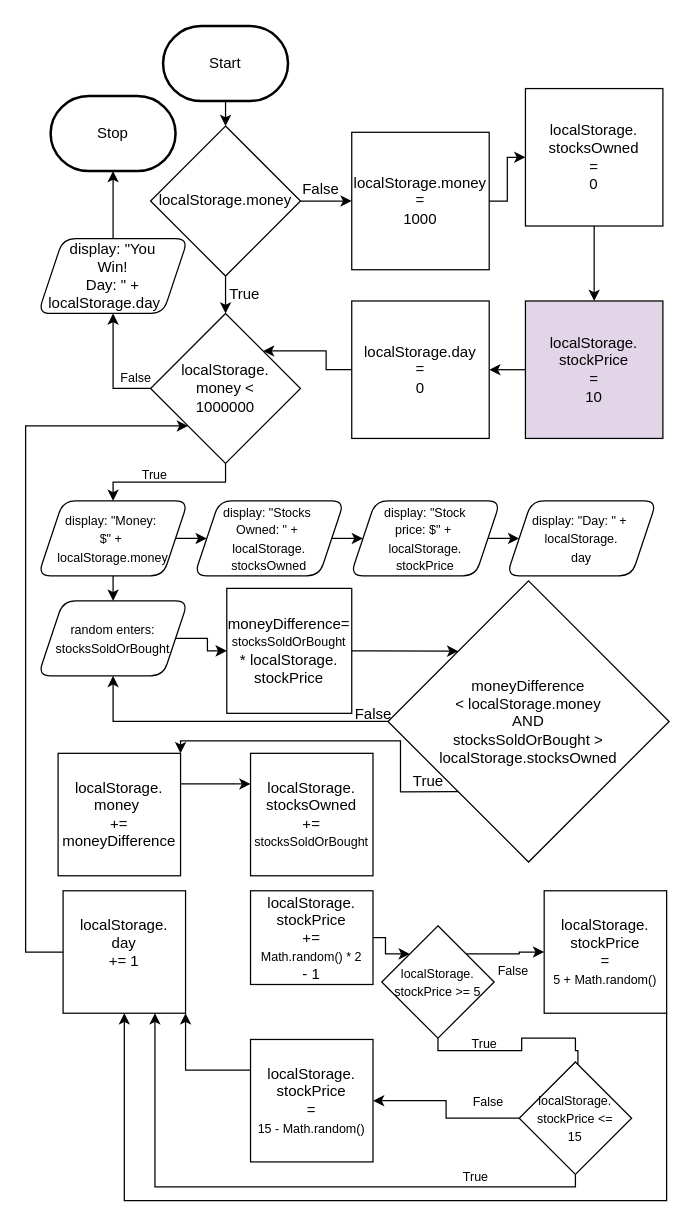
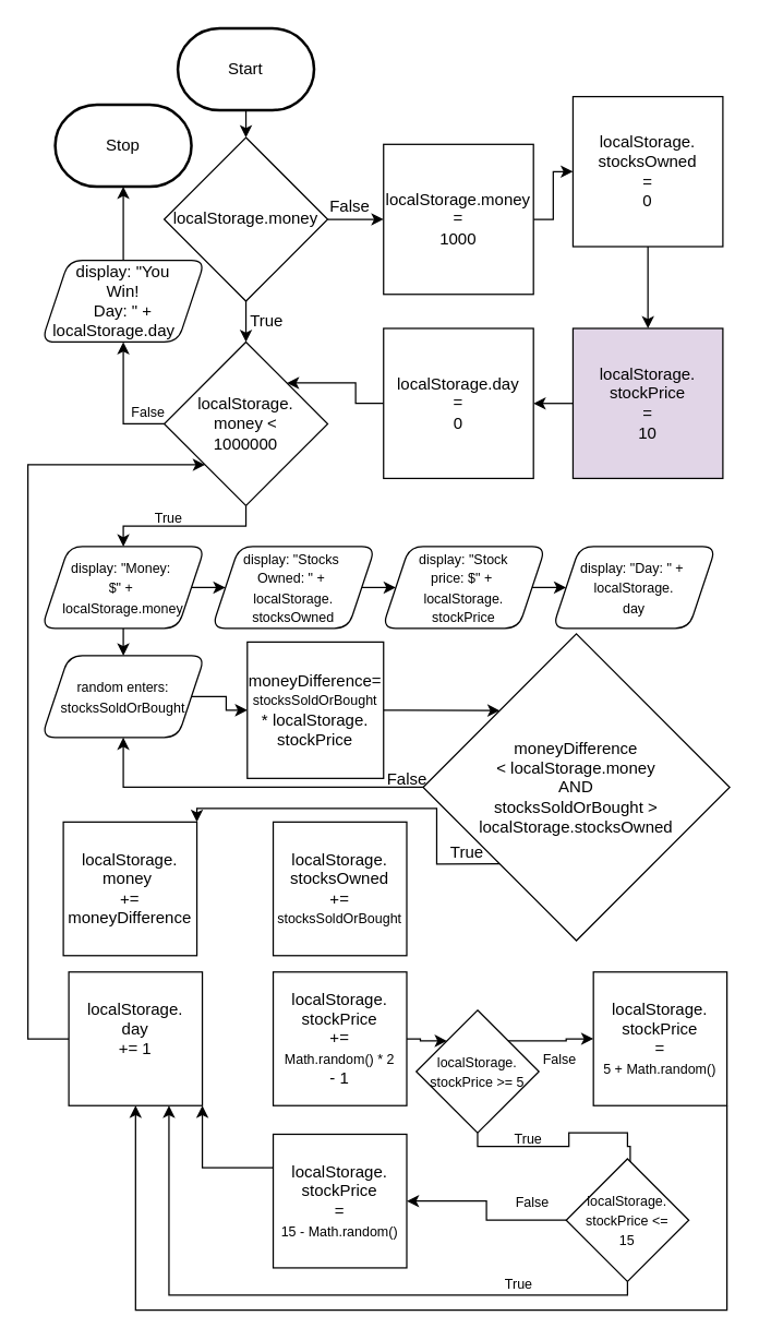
  <mxCell id="0" />
  <mxCell id="1" parent="0" />
  <mxCell id="2" style="edgeStyle=orthogonalEdgeStyle;rounded=0;html=1;exitX=0.5;exitY=1;exitDx=0;exitDy=0;exitPerimeter=0;entryX=0.5;entryY=0;entryDx=0;entryDy=0;" edge="1" parent="1" source="3" target="7"><mxGeometry relative="1" as="geometry" /></mxCell>
  <mxCell id="3" value="Start" style="strokeWidth=2;html=1;shape=mxgraph.flowchart.terminator;whiteSpace=wrap;" parent="1" vertex="1"><mxGeometry x="130" y="20" width="100" height="60" as="geometry" /></mxCell>
  <mxCell id="4" value="Stop" style="strokeWidth=2;html=1;shape=mxgraph.flowchart.terminator;whiteSpace=wrap;" parent="1" vertex="1"><mxGeometry x="40" y="76" width="100" height="60" as="geometry" /></mxCell>
  <mxCell id="5" style="edgeStyle=orthogonalEdgeStyle;rounded=0;html=1;exitX=1;exitY=0.5;exitDx=0;exitDy=0;entryX=0;entryY=0.5;entryDx=0;entryDy=0;" edge="1" parent="1" source="7" target="9"><mxGeometry relative="1" as="geometry" /></mxCell>
  <mxCell id="6" style="edgeStyle=orthogonalEdgeStyle;rounded=0;html=1;exitX=0.5;exitY=1;exitDx=0;exitDy=0;entryX=0.5;entryY=0;entryDx=0;entryDy=0;" edge="1" parent="1" source="7" target="20"><mxGeometry relative="1" as="geometry" /></mxCell>
  <mxCell id="7" value="localStorage.money&lt;br&gt;" style="rhombus;whiteSpace=wrap;html=1;" vertex="1" parent="1"><mxGeometry x="120" y="100" width="120" height="120" as="geometry" /></mxCell>
  <mxCell id="8" style="edgeStyle=orthogonalEdgeStyle;rounded=0;html=1;exitX=1;exitY=0.5;exitDx=0;exitDy=0;entryX=0;entryY=0.5;entryDx=0;entryDy=0;" edge="1" parent="1" source="9" target="13"><mxGeometry relative="1" as="geometry"><mxPoint x="440" y="160.444" as="targetPoint" /></mxGeometry></mxCell>
  <mxCell id="9" value="localStorage.money&lt;br&gt;=&lt;br&gt;1000" style="whiteSpace=wrap;html=1;aspect=fixed;" vertex="1" parent="1"><mxGeometry x="281" y="105" width="110" height="110" as="geometry" /></mxCell>
  <mxCell id="10" value="False" style="text;html=1;align=center;verticalAlign=middle;resizable=0;points=[];autosize=1;strokeColor=none;fillColor=none;" vertex="1" parent="1"><mxGeometry x="231" y="136" width="50" height="30" as="geometry" /></mxCell>
  <mxCell id="11" value="True" style="text;html=1;align=center;verticalAlign=middle;resizable=0;points=[];autosize=1;strokeColor=none;fillColor=none;" vertex="1" parent="1"><mxGeometry x="170" y="220" width="50" height="30" as="geometry" /></mxCell>
  <mxCell id="12" style="edgeStyle=orthogonalEdgeStyle;rounded=0;html=1;exitX=0.5;exitY=1;exitDx=0;exitDy=0;entryX=0.5;entryY=0;entryDx=0;entryDy=0;" edge="1" parent="1" source="13" target="15"><mxGeometry relative="1" as="geometry" /></mxCell>
  <mxCell id="13" value="localStorage.&lt;br&gt;stocksOwned&lt;br&gt;=&lt;br&gt;0" style="whiteSpace=wrap;html=1;aspect=fixed;" vertex="1" parent="1"><mxGeometry x="420" y="70" width="110" height="110" as="geometry" /></mxCell>
  <mxCell id="14" style="edgeStyle=orthogonalEdgeStyle;rounded=0;html=1;exitX=0;exitY=0.5;exitDx=0;exitDy=0;entryX=1;entryY=0.5;entryDx=0;entryDy=0;" edge="1" parent="1" source="15" target="17"><mxGeometry relative="1" as="geometry" /></mxCell>
  <mxCell id="15" value="localStorage.&lt;br&gt;stockPrice&lt;br&gt;=&lt;br&gt;10" style="whiteSpace=wrap;html=1;aspect=fixed;fillColor=#e1d5e7;" vertex="1" parent="1"><mxGeometry x="420" y="240" width="110" height="110" as="geometry" /></mxCell>
  <mxCell id="16" style="edgeStyle=orthogonalEdgeStyle;rounded=0;html=1;exitX=0;exitY=0.5;exitDx=0;exitDy=0;entryX=1;entryY=0;entryDx=0;entryDy=0;" edge="1" parent="1" source="17" target="20"><mxGeometry relative="1" as="geometry" /></mxCell>
  <mxCell id="17" value="localStorage.day&lt;br&gt;=&lt;br&gt;0" style="whiteSpace=wrap;html=1;aspect=fixed;" vertex="1" parent="1"><mxGeometry x="281" y="240" width="110" height="110" as="geometry" /></mxCell>
  <mxCell id="18" style="edgeStyle=orthogonalEdgeStyle;rounded=0;html=1;exitX=0;exitY=0.5;exitDx=0;exitDy=0;entryX=0.5;entryY=1;entryDx=0;entryDy=0;" edge="1" parent="1" source="20" target="22"><mxGeometry relative="1" as="geometry"><mxPoint x="90" y="310.444" as="targetPoint" /></mxGeometry></mxCell>
  <mxCell id="19" style="edgeStyle=orthogonalEdgeStyle;rounded=0;html=1;exitX=0.5;exitY=1;exitDx=0;exitDy=0;entryX=0.5;entryY=0;entryDx=0;entryDy=0;fontSize=10;" edge="1" parent="1" source="20" target="25"><mxGeometry relative="1" as="geometry" /></mxCell>
  <mxCell id="20" value="localStorage.&lt;br&gt;money &amp;lt;&lt;br&gt;1000000" style="rhombus;whiteSpace=wrap;html=1;" vertex="1" parent="1"><mxGeometry x="120" y="250" width="120" height="120" as="geometry" /></mxCell>
  <mxCell id="21" style="edgeStyle=orthogonalEdgeStyle;rounded=0;html=1;exitX=0.5;exitY=0;exitDx=0;exitDy=0;entryX=0.5;entryY=1;entryDx=0;entryDy=0;entryPerimeter=0;" edge="1" parent="1" source="22" target="4"><mxGeometry relative="1" as="geometry" /></mxCell>
  <mxCell id="22" value="display: &quot;You &lt;br&gt;Win!&lt;br&gt;Day: &quot; + &lt;br&gt;localStorage.day&amp;nbsp; &amp;nbsp;&amp;nbsp;" style="shape=parallelogram;perimeter=parallelogramPerimeter;whiteSpace=wrap;html=1;fixedSize=1;rounded=1;" vertex="1" parent="1"><mxGeometry x="30" y="190" width="120" height="60" as="geometry" /></mxCell>
  <mxCell id="23" style="edgeStyle=orthogonalEdgeStyle;rounded=0;html=1;exitX=1;exitY=0.5;exitDx=0;exitDy=0;entryX=0;entryY=0.5;entryDx=0;entryDy=0;fontSize=10;" edge="1" parent="1" source="25" target="27"><mxGeometry relative="1" as="geometry" /></mxCell>
  <mxCell id="24" style="edgeStyle=orthogonalEdgeStyle;rounded=0;html=1;exitX=0.5;exitY=1;exitDx=0;exitDy=0;entryX=0.5;entryY=0;entryDx=0;entryDy=0;fontSize=10;" edge="1" parent="1" source="25" target="32"><mxGeometry relative="1" as="geometry" /></mxCell>
  <mxCell id="25" value="&lt;font style=&quot;font-size: 10px;&quot;&gt;display: &quot;Money:&amp;nbsp;&lt;br&gt;$&quot; +&amp;nbsp;&lt;br&gt;localStorage.money&lt;/font&gt;" style="shape=parallelogram;perimeter=parallelogramPerimeter;whiteSpace=wrap;html=1;fixedSize=1;rounded=1;" vertex="1" parent="1"><mxGeometry x="30" y="400" width="120" height="60" as="geometry" /></mxCell>
  <mxCell id="26" style="edgeStyle=orthogonalEdgeStyle;rounded=0;html=1;exitX=1;exitY=0.5;exitDx=0;exitDy=0;entryX=0;entryY=0.5;entryDx=0;entryDy=0;fontSize=10;" edge="1" parent="1" source="27" target="29"><mxGeometry relative="1" as="geometry"><Array as="points"><mxPoint x="290" y="430" /><mxPoint x="290" y="430" /></Array></mxGeometry></mxCell>
  <mxCell id="27" value="&lt;font style=&quot;font-size: 10px;&quot;&gt;display: &quot;Stocks&amp;nbsp;&lt;br&gt;Owned: &quot; +&amp;nbsp;&lt;br&gt;localStorage.&lt;br&gt;stocksOwned&lt;br&gt;&lt;/font&gt;" style="shape=parallelogram;perimeter=parallelogramPerimeter;whiteSpace=wrap;html=1;fixedSize=1;rounded=1;" vertex="1" parent="1"><mxGeometry x="155" y="400" width="120" height="60" as="geometry" /></mxCell>
  <mxCell id="28" style="edgeStyle=orthogonalEdgeStyle;rounded=0;html=1;exitX=1;exitY=0.5;exitDx=0;exitDy=0;entryX=0;entryY=0.5;entryDx=0;entryDy=0;fontSize=10;" edge="1" parent="1" source="29" target="30"><mxGeometry relative="1" as="geometry"><Array as="points"><mxPoint x="410" y="430" /><mxPoint x="410" y="430" /></Array></mxGeometry></mxCell>
  <mxCell id="29" value="&lt;font style=&quot;&quot;&gt;&lt;span style=&quot;font-size: 10px;&quot;&gt;display: &quot;Stock &lt;br&gt;price: $&quot; +&amp;nbsp;&lt;/span&gt;&lt;br&gt;&lt;span style=&quot;font-size: 10px;&quot;&gt;localStorage.&lt;/span&gt;&lt;br&gt;&lt;span style=&quot;font-size: 10px;&quot;&gt;stockPrice&lt;/span&gt;&lt;br&gt;&lt;/font&gt;" style="shape=parallelogram;perimeter=parallelogramPerimeter;whiteSpace=wrap;html=1;fixedSize=1;rounded=1;" vertex="1" parent="1"><mxGeometry x="280" y="400" width="120" height="60" as="geometry" /></mxCell>
  <mxCell id="30" value="&lt;font style=&quot;&quot;&gt;&lt;span style=&quot;font-size: 10px;&quot;&gt;display: &quot;Day: &quot; +&amp;nbsp;&lt;/span&gt;&lt;br&gt;&lt;span style=&quot;font-size: 10px;&quot;&gt;localStorage.&lt;/span&gt;&lt;br&gt;&lt;span style=&quot;font-size: 10px;&quot;&gt;day&lt;/span&gt;&lt;br&gt;&lt;/font&gt;" style="shape=parallelogram;perimeter=parallelogramPerimeter;whiteSpace=wrap;html=1;fixedSize=1;rounded=1;" vertex="1" parent="1"><mxGeometry x="405" y="400" width="120" height="60" as="geometry" /></mxCell>
  <mxCell id="31" style="edgeStyle=orthogonalEdgeStyle;html=1;exitX=1;exitY=0.5;exitDx=0;exitDy=0;entryX=0;entryY=0.5;entryDx=0;entryDy=0;rounded=0;" edge="1" parent="1" source="32" target="34"><mxGeometry relative="1" as="geometry" /></mxCell>
  <mxCell id="32" value="&lt;font style=&quot;&quot;&gt;&lt;span style=&quot;font-size: 10px;&quot;&gt;random enters: &lt;br&gt;stocksSoldOrBought&lt;/span&gt;&lt;br&gt;&lt;/font&gt;" style="shape=parallelogram;perimeter=parallelogramPerimeter;whiteSpace=wrap;html=1;fixedSize=1;rounded=1;" vertex="1" parent="1"><mxGeometry x="30" y="480" width="120" height="60" as="geometry" /></mxCell>
  <mxCell id="33" style="edgeStyle=orthogonalEdgeStyle;rounded=0;html=1;exitX=1;exitY=0.5;exitDx=0;exitDy=0;entryX=0;entryY=0;entryDx=0;entryDy=0;fontSize=12;" edge="1" parent="1" source="34" target="37"><mxGeometry relative="1" as="geometry" /></mxCell>
  <mxCell id="34" value="moneyDifference=&lt;br&gt;&lt;span style=&quot;font-size: 10px;&quot;&gt;stocksSoldOrBought&lt;/span&gt;&lt;br style=&quot;&quot;&gt;&lt;font style=&quot;font-size: 12px;&quot;&gt;* localStorage.&lt;br&gt;stockPrice&lt;br&gt;&lt;/font&gt;" style="whiteSpace=wrap;html=1;aspect=fixed;" vertex="1" parent="1"><mxGeometry x="181" y="470" width="100" height="100" as="geometry" /></mxCell>
  <mxCell id="35" style="edgeStyle=orthogonalEdgeStyle;rounded=0;html=1;exitX=0;exitY=0.5;exitDx=0;exitDy=0;entryX=0.5;entryY=1;entryDx=0;entryDy=0;fontSize=12;" edge="1" parent="1" source="37" target="32"><mxGeometry relative="1" as="geometry" /></mxCell>
  <mxCell id="36" style="edgeStyle=orthogonalEdgeStyle;rounded=0;html=1;exitX=0;exitY=1;exitDx=0;exitDy=0;entryX=1;entryY=0;entryDx=0;entryDy=0;fontSize=12;" edge="1" parent="1" source="37" target="40"><mxGeometry relative="1" as="geometry"><Array as="points"><mxPoint x="320" y="633" /><mxPoint x="320" y="592" /><mxPoint x="144" y="592" /></Array></mxGeometry></mxCell>
  <mxCell id="37" value="moneyDifference&lt;br&gt;&amp;lt; localStorage.money&lt;br&gt;AND&lt;br&gt;stocksSoldOrBought &amp;gt;&lt;br&gt;localStorage.stocksOwned" style="rhombus;whiteSpace=wrap;html=1;fontSize=12;" vertex="1" parent="1"><mxGeometry x="310" y="464" width="225" height="225" as="geometry" /></mxCell>
  <mxCell id="38" value="False" style="text;html=1;align=center;verticalAlign=middle;resizable=0;points=[];autosize=1;strokeColor=none;fillColor=none;fontSize=12;" vertex="1" parent="1"><mxGeometry x="273" y="556" width="50" height="30" as="geometry" /></mxCell>
- <mxCell id="39" style="edgeStyle=orthogonalEdgeStyle;rounded=0;html=1;exitX=1;exitY=0.25;exitDx=0;exitDy=0;entryX=0;entryY=0.25;entryDx=0;entryDy=0;fontSize=12;" edge="1" parent="1" source="40" target="42"><mxGeometry relative="1" as="geometry" /></mxCell>
  <mxCell id="40" value="&lt;font style=&quot;font-size: 12px;&quot;&gt;localStorage.&lt;br&gt;money&amp;nbsp;&lt;br&gt;+=&lt;br&gt;moneyDifference&lt;br&gt;&lt;/font&gt;" style="whiteSpace=wrap;html=1;aspect=fixed;" vertex="1" parent="1"><mxGeometry x="46" y="602" width="98" height="98" as="geometry" /></mxCell>
  <mxCell id="41" value="True" style="text;html=1;align=center;verticalAlign=middle;resizable=0;points=[];autosize=1;strokeColor=none;fillColor=none;fontSize=12;" vertex="1" parent="1"><mxGeometry x="317" y="610" width="50" height="30" as="geometry" /></mxCell>
  <mxCell id="42" value="&lt;font style=&quot;font-size: 12px;&quot;&gt;localStorage.&lt;br&gt;stocksOwned&lt;br&gt;+=&lt;br&gt;&lt;span style=&quot;font-size: 10px;&quot;&gt;stocksSoldOrBought&lt;/span&gt;&lt;br&gt;&lt;/font&gt;" style="whiteSpace=wrap;html=1;aspect=fixed;" vertex="1" parent="1"><mxGeometry x="200" y="602" width="98" height="98" as="geometry" /></mxCell>
  <mxCell id="43" style="edgeStyle=orthogonalEdgeStyle;rounded=0;html=1;exitX=1;exitY=0.5;exitDx=0;exitDy=0;entryX=0;entryY=0;entryDx=0;entryDy=0;fontSize=10;" edge="1" parent="1" source="44" target="49"><mxGeometry relative="1" as="geometry" /></mxCell>
- <mxCell id="44" value="&lt;font style=&quot;&quot;&gt;localStorage.&lt;br&gt;stockPrice&lt;br&gt;+=&lt;br&gt;&lt;span style=&quot;font-size: 10px;&quot;&gt;Math.random() * 2&lt;br&gt;&lt;/span&gt;- 1&lt;br&gt;&lt;/font&gt;" style="whiteSpace=wrap;html=1;aspect=fixed;" vertex="1" parent="1"><mxGeometry x="200" y="712" width="98" height="75" as="geometry" /></mxCell>
+ <mxCell id="44" value="&lt;font style=&quot;&quot;&gt;localStorage.&lt;br&gt;stockPrice&lt;br&gt;+=&lt;br&gt;&lt;span style=&quot;font-size: 10px;&quot;&gt;Math.random() * 2&lt;br&gt;&lt;/span&gt;- 1&lt;br&gt;&lt;/font&gt;" style="whiteSpace=wrap;html=1;aspect=fixed;" vertex="1" parent="1"><mxGeometry x="200" y="712" width="98" height="98" as="geometry" /></mxCell>
  <mxCell id="45" style="edgeStyle=orthogonalEdgeStyle;rounded=0;html=1;exitX=0;exitY=0.5;exitDx=0;exitDy=0;fontSize=10;entryX=0;entryY=1;entryDx=0;entryDy=0;" edge="1" parent="1" source="46" target="20"><mxGeometry relative="1" as="geometry"><mxPoint x="20" y="330" as="targetPoint" /><Array as="points"><mxPoint x="20" y="761" /><mxPoint x="20" y="340" /></Array></mxGeometry></mxCell>
  <mxCell id="46" value="&lt;font style=&quot;&quot;&gt;localStorage.&lt;br&gt;day&lt;br&gt;+= 1&lt;br&gt;&lt;br&gt;&lt;/font&gt;" style="whiteSpace=wrap;html=1;aspect=fixed;" vertex="1" parent="1"><mxGeometry x="50" y="712" width="98" height="98" as="geometry" /></mxCell>
  <mxCell id="47" style="edgeStyle=orthogonalEdgeStyle;rounded=0;html=1;exitX=0.5;exitY=1;exitDx=0;exitDy=0;entryX=0;entryY=0;entryDx=0;entryDy=0;fontSize=10;" edge="1" parent="1" source="49" target="57"><mxGeometry relative="1" as="geometry"><Array as="points"><mxPoint x="350" y="840" /><mxPoint x="417" y="840" /><mxPoint x="417" y="830" /><mxPoint x="460" y="830" /><mxPoint x="460" y="840" /><mxPoint x="462" y="840" /></Array></mxGeometry></mxCell>
  <mxCell id="48" style="edgeStyle=orthogonalEdgeStyle;rounded=0;html=1;exitX=1;exitY=0;exitDx=0;exitDy=0;fontSize=10;" edge="1" parent="1" source="49" target="51"><mxGeometry relative="1" as="geometry" /></mxCell>
  <mxCell id="49" value="&lt;font style=&quot;font-size: 10px;&quot;&gt;localStorage.&lt;br&gt;stockPrice &amp;gt;= 5&lt;/font&gt;" style="rhombus;whiteSpace=wrap;html=1;fontSize=12;" vertex="1" parent="1"><mxGeometry x="305" y="740" width="90" height="90" as="geometry" /></mxCell>
  <mxCell id="50" style="edgeStyle=orthogonalEdgeStyle;rounded=0;html=1;exitX=1;exitY=1;exitDx=0;exitDy=0;fontSize=10;entryX=0.5;entryY=1;entryDx=0;entryDy=0;" edge="1" parent="1" source="51" target="46"><mxGeometry relative="1" as="geometry"><mxPoint x="530" y="970" as="targetPoint" /><Array as="points"><mxPoint x="533" y="960" /><mxPoint x="99" y="960" /></Array></mxGeometry></mxCell>
  <mxCell id="51" value="&lt;font style=&quot;&quot;&gt;localStorage.&lt;br&gt;stockPrice&lt;br&gt;=&lt;br&gt;&lt;span style=&quot;font-size: 10px;&quot;&gt;5 + Math.random()&lt;/span&gt;&lt;br&gt;&lt;/font&gt;" style="whiteSpace=wrap;html=1;aspect=fixed;" vertex="1" parent="1"><mxGeometry x="435" y="712" width="98" height="98" as="geometry" /></mxCell>
  <mxCell id="52" value="True" style="text;html=1;align=center;verticalAlign=middle;resizable=0;points=[];autosize=1;strokeColor=none;fillColor=none;fontSize=10;" vertex="1" parent="1"><mxGeometry x="367" y="819" width="40" height="30" as="geometry" /></mxCell>
  <mxCell id="53" value="False" style="text;html=1;align=center;verticalAlign=middle;resizable=0;points=[];autosize=1;strokeColor=none;fillColor=none;fontSize=10;" vertex="1" parent="1"><mxGeometry x="385" y="761" width="50" height="30" as="geometry" /></mxCell>
  <mxCell id="54" style="edgeStyle=orthogonalEdgeStyle;rounded=0;html=1;exitX=0;exitY=0.5;exitDx=0;exitDy=0;entryX=1;entryY=0.5;entryDx=0;entryDy=0;fontSize=10;" edge="1" parent="1" source="57" target="59"><mxGeometry relative="1" as="geometry" /></mxCell>
  <mxCell id="55" style="edgeStyle=orthogonalEdgeStyle;rounded=0;html=1;exitX=0.5;exitY=1;exitDx=0;exitDy=0;entryX=0.75;entryY=1;entryDx=0;entryDy=0;fontSize=10;" edge="1" parent="1" source="57" target="46"><mxGeometry relative="1" as="geometry" /></mxCell>
  <mxCell id="56" value="True" style="edgeLabel;html=1;align=center;verticalAlign=middle;resizable=0;points=[];fontSize=10;" vertex="1" connectable="0" parent="55"><mxGeometry x="-0.625" y="-9" relative="1" as="geometry"><mxPoint as="offset" /></mxGeometry></mxCell>
  <mxCell id="57" value="&lt;font style=&quot;font-size: 10px;&quot;&gt;localStorage.&lt;br&gt;stockPrice &amp;lt;= &lt;br&gt;15&lt;/font&gt;" style="rhombus;whiteSpace=wrap;html=1;fontSize=12;" vertex="1" parent="1"><mxGeometry x="415" y="849" width="90" height="90" as="geometry" /></mxCell>
  <mxCell id="58" style="edgeStyle=orthogonalEdgeStyle;rounded=0;html=1;exitX=0;exitY=0.25;exitDx=0;exitDy=0;entryX=1;entryY=1;entryDx=0;entryDy=0;fontSize=10;" edge="1" parent="1" source="59" target="46"><mxGeometry relative="1" as="geometry" /></mxCell>
  <mxCell id="59" value="&lt;font style=&quot;&quot;&gt;localStorage.&lt;br&gt;stockPrice&lt;br&gt;=&lt;br&gt;&lt;span style=&quot;font-size: 10px;&quot;&gt;15 - Math.random()&lt;/span&gt;&lt;br&gt;&lt;/font&gt;" style="whiteSpace=wrap;html=1;aspect=fixed;" vertex="1" parent="1"><mxGeometry x="200" y="831" width="98" height="98" as="geometry" /></mxCell>
  <mxCell id="60" value="False" style="text;html=1;align=center;verticalAlign=middle;resizable=0;points=[];autosize=1;strokeColor=none;fillColor=none;fontSize=10;" vertex="1" parent="1"><mxGeometry x="365" y="866" width="50" height="30" as="geometry" /></mxCell>
  <mxCell id="61" value="False" style="text;html=1;align=center;verticalAlign=middle;resizable=0;points=[];autosize=1;strokeColor=none;fillColor=none;fontSize=10;" vertex="1" parent="1"><mxGeometry x="83" y="286" width="50" height="30" as="geometry" /></mxCell>
  <mxCell id="62" value="True" style="text;html=1;align=center;verticalAlign=middle;resizable=0;points=[];autosize=1;strokeColor=none;fillColor=none;fontSize=10;" vertex="1" parent="1"><mxGeometry x="103" y="364" width="40" height="30" as="geometry" /></mxCell>
